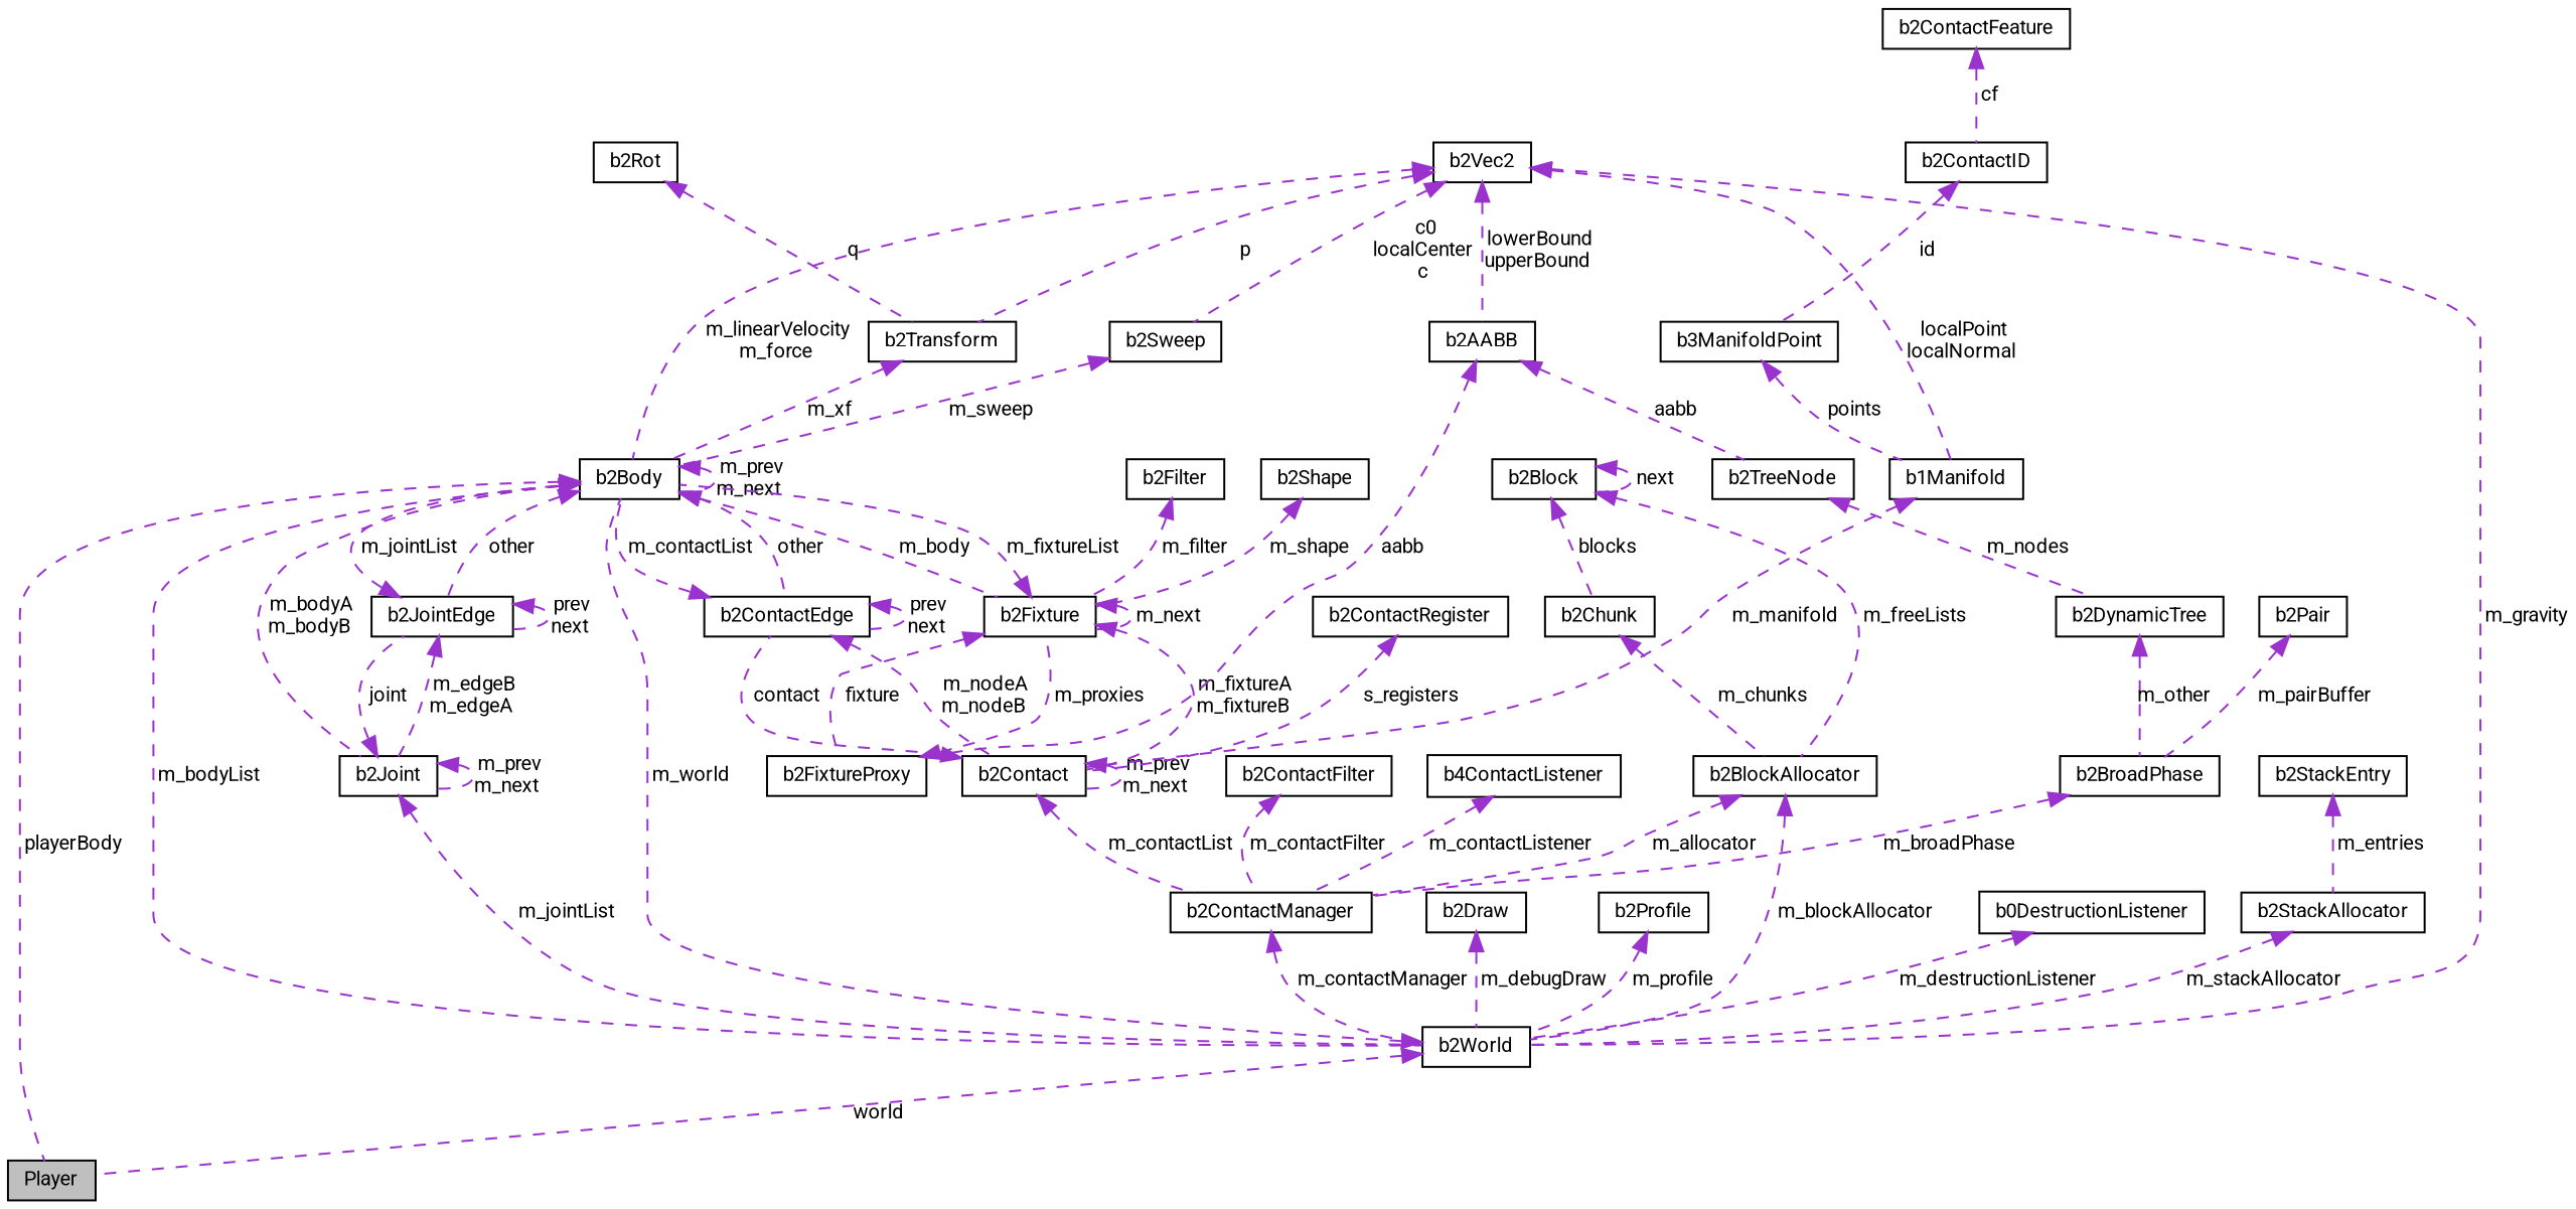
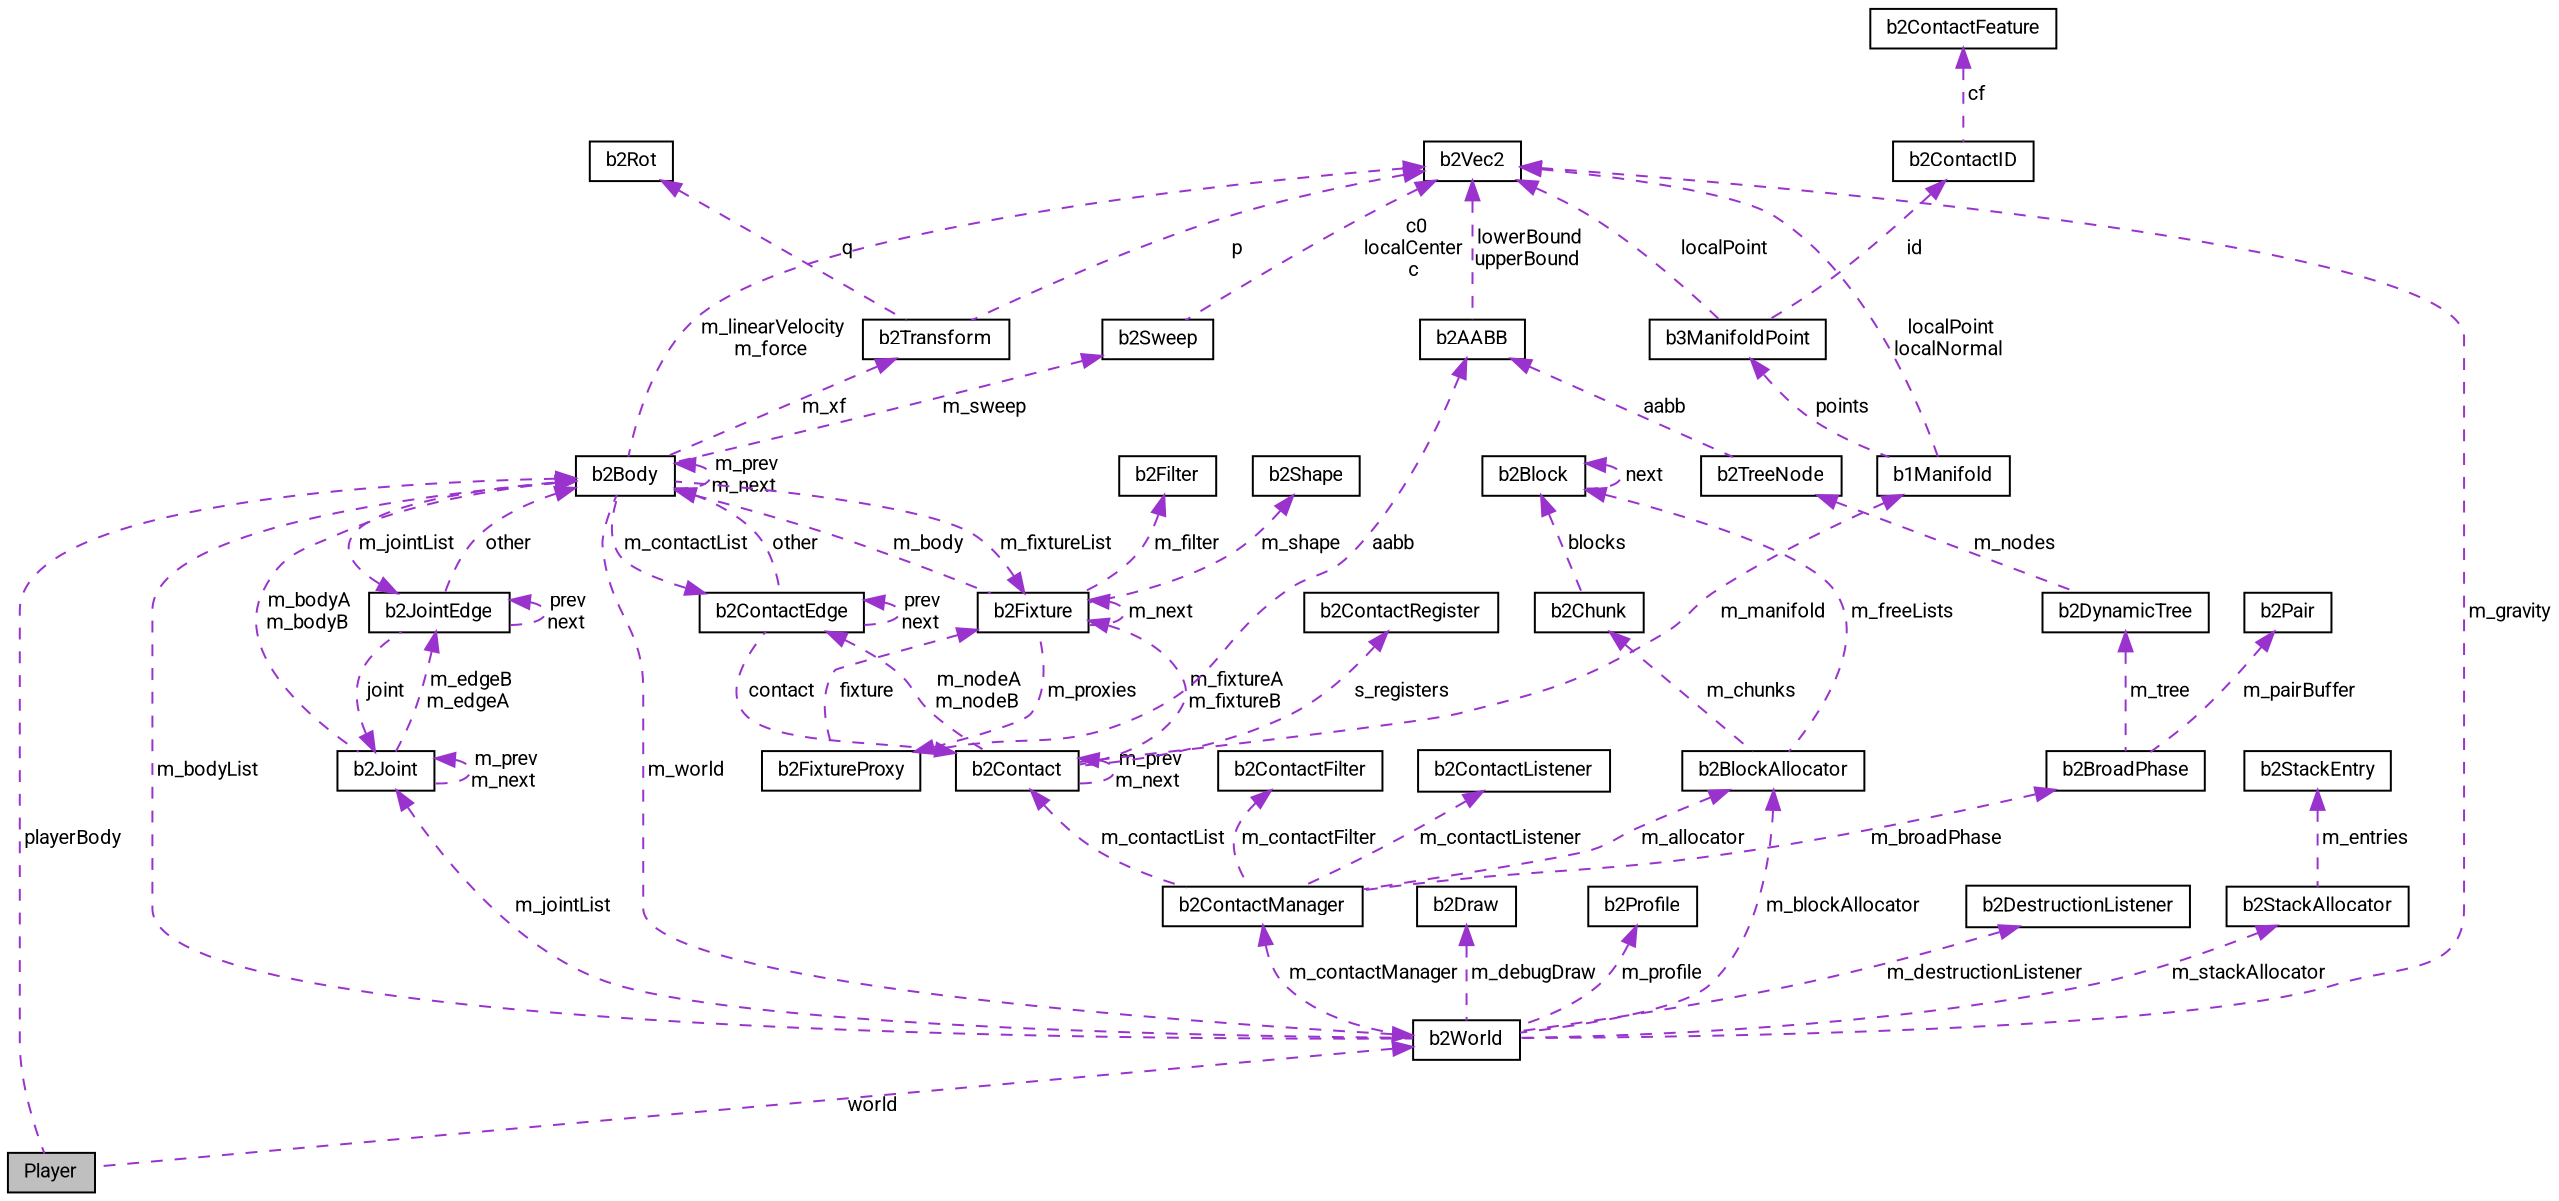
  digraph {
    fontname=Roboto
    rankdir=TB
    node [color=black fillcolor=white fontname=Roboto fontsize=10 shape=record style=filled]
    edge [color=darkorchid3 dir=back fontname=Roboto fontsize=10 labelfontname=Helvetica labelfontsize=10 style=dashed]
    n1 [fillcolor=grey75 fontcolor=black height=0.2 label=Player width=0.4]
    n2 [height=0.2 label=b2Body width=0.4]
    n3 [height=0.2 label=b2JointEdge width=0.4]
    n4 [height=0.2 label=b2Joint width=0.4]
    n5 [height=0.2 label=b2ContactEdge width=0.4]
    n6 [height=0.2 label=b2Fixture width=0.4]
    n7 [height=0.2 label=b2World width=0.4]
    n8 [height=0.2 label=b2Contact width=0.4]
    n9 [height=0.2 label=b2FixtureProxy width=0.4]
    n10 [height=0.2 label=b2Vec2 width=0.4]
    n11 [height=0.2 label=b2Sweep width=0.4]
    n12 [height=0.2 label=b2Transform width=0.4]
    n13 [height=0.2 label=b1Manifold width=0.4]
    n14 [height=0.2 label=b3ManifoldPoint width=0.4]
    n15 [height=0.2 label=b2AABB width=0.4]
    n16 [height=0.2 label=b2TreeNode width=0.4]
    n17 [height=0.2 label=b2Rot width=0.4]
    n18 [height=0.2 label=b2ContactManager width=0.4]
    n19 [height=0.2 label=b2ContactRegister width=0.4]
    n20 [height=0.2 label=b2ContactID width=0.4]
    n21 [height=0.2 label=b2ContactFeature width=0.4]
    n22 [height=0.2 label=b2DynamicTree width=0.4]
    n23 [height=0.2 label=b2Shape width=0.4]
    n24 [height=0.2 label=b2Filter width=0.4]
    n25 [height=0.2 label=b2Draw width=0.4]
    n26 [height=0.2 label=b2Profile width=0.4]
    n27 [height=0.2 label=b2BlockAllocator width=0.4]
    n28 [height=0.2 label=b2Block width=0.4]
    n29 [height=0.2 label=b2Chunk width=0.4]
-   n30 [height=0.2 label=b0DestructionListener width=0.4]
+   n30 [height=0.2 label=b2DestructionListener width=0.4]
    n31 [height=0.2 label=b2BroadPhase width=0.4]
    n32 [height=0.2 label=b2Pair width=0.4]
    n33 [height=0.2 label=b2ContactFilter width=0.4]
-   n34 [height=0.2 label=b4ContactListener width=0.4]
+   n34 [height=0.2 label=b2ContactListener width=0.4]
    n35 [height=0.2 label=b2StackAllocator width=0.4]
    n36 [height=0.2 label=b2StackEntry width=0.4]
    n2 -> n1 [label=" playerBody"]
    n2 -> n2 [label=" m_prev\nm_next"]
    n2 -> n3 [label=" other"]
    n2 -> n4 [label=" m_bodyA\nm_bodyB"]
    n2 -> n5 [label=" other"]
    n2 -> n6 [label=" m_body"]
    n2 -> n7 [label=" m_bodyList"]
    n3 -> n2 [label=" m_jointList"]
    n3 -> n3 [label=" prev\nnext"]
    n3 -> n4 [label=" m_edgeB\nm_edgeA"]
    n4 -> n3 [label=" joint"]
    n4 -> n4 [label=" m_prev\nm_next"]
    n4 -> n7 [label=" m_jointList"]
    n5 -> n2 [label=" m_contactList"]
    n5 -> n5 [label=" prev\nnext"]
    n5 -> n8 [label=" m_nodeA\nm_nodeB"]
    n6 -> n2 [label=" m_fixtureList"]
    n6 -> n6 [label=" m_next"]
    n6 -> n8 [label=" m_fixtureA\nm_fixtureB"]
    n6 -> n9 [label=" fixture"]
    n7 -> n1 [label=" world"]
    n7 -> n2 [label=" m_world"]
    n8 -> n5 [label=" contact"]
    n8 -> n8 [label=" m_prev\nm_next"]
    n8 -> n18 [label=" m_contactList"]
    n9 -> n6 [label=" m_proxies"]
    n10 -> n2 [label=" m_linearVelocity\nm_force"]
    n10 -> n7 [label=" m_gravity"]
    n10 -> n11 [label=" c0\nlocalCenter\nc"]
    n10 -> n12 [label=" p"]
    n10 -> n13 [label=" localPoint\nlocalNormal"]
+   n10 -> n14 [label=" localPoint"]
    n10 -> n15 [label=" lowerBound\nupperBound"]
    n11 -> n2 [label=" m_sweep"]
    n12 -> n2 [label=" m_xf"]
    n13 -> n8 [label=" m_manifold"]
    n14 -> n13 [label=" points"]
    n15 -> n9 [label=" aabb"]
    n15 -> n16 [label=" aabb"]
    n16 -> n22 [label=" m_nodes"]
    n17 -> n12 [label=" q"]
    n18 -> n7 [label=" m_contactManager"]
    n19 -> n8 [label=" s_registers"]
    n20 -> n14 [label=" id"]
    n21 -> n20 [label=" cf"]
-   n22 -> n31 [label=" m_other"]
+   n22 -> n31 [label=" m_tree"]
    n23 -> n6 [label=" m_shape"]
    n24 -> n6 [label=" m_filter"]
    n25 -> n7 [label=" m_debugDraw"]
    n26 -> n7 [label=" m_profile"]
    n27 -> n7 [label=" m_blockAllocator"]
    n27 -> n18 [label=" m_allocator"]
    n28 -> n27 [label=" m_freeLists"]
    n28 -> n28 [label=" next"]
    n28 -> n29 [label=" blocks"]
    n29 -> n27 [label=" m_chunks"]
    n30 -> n7 [label=" m_destructionListener"]
    n31 -> n18 [label=" m_broadPhase"]
    n32 -> n31 [label=" m_pairBuffer"]
    n33 -> n18 [label=" m_contactFilter"]
    n34 -> n18 [label=" m_contactListener"]
    n35 -> n7 [label=" m_stackAllocator"]
    n36 -> n35 [label=" m_entries"]
  }
